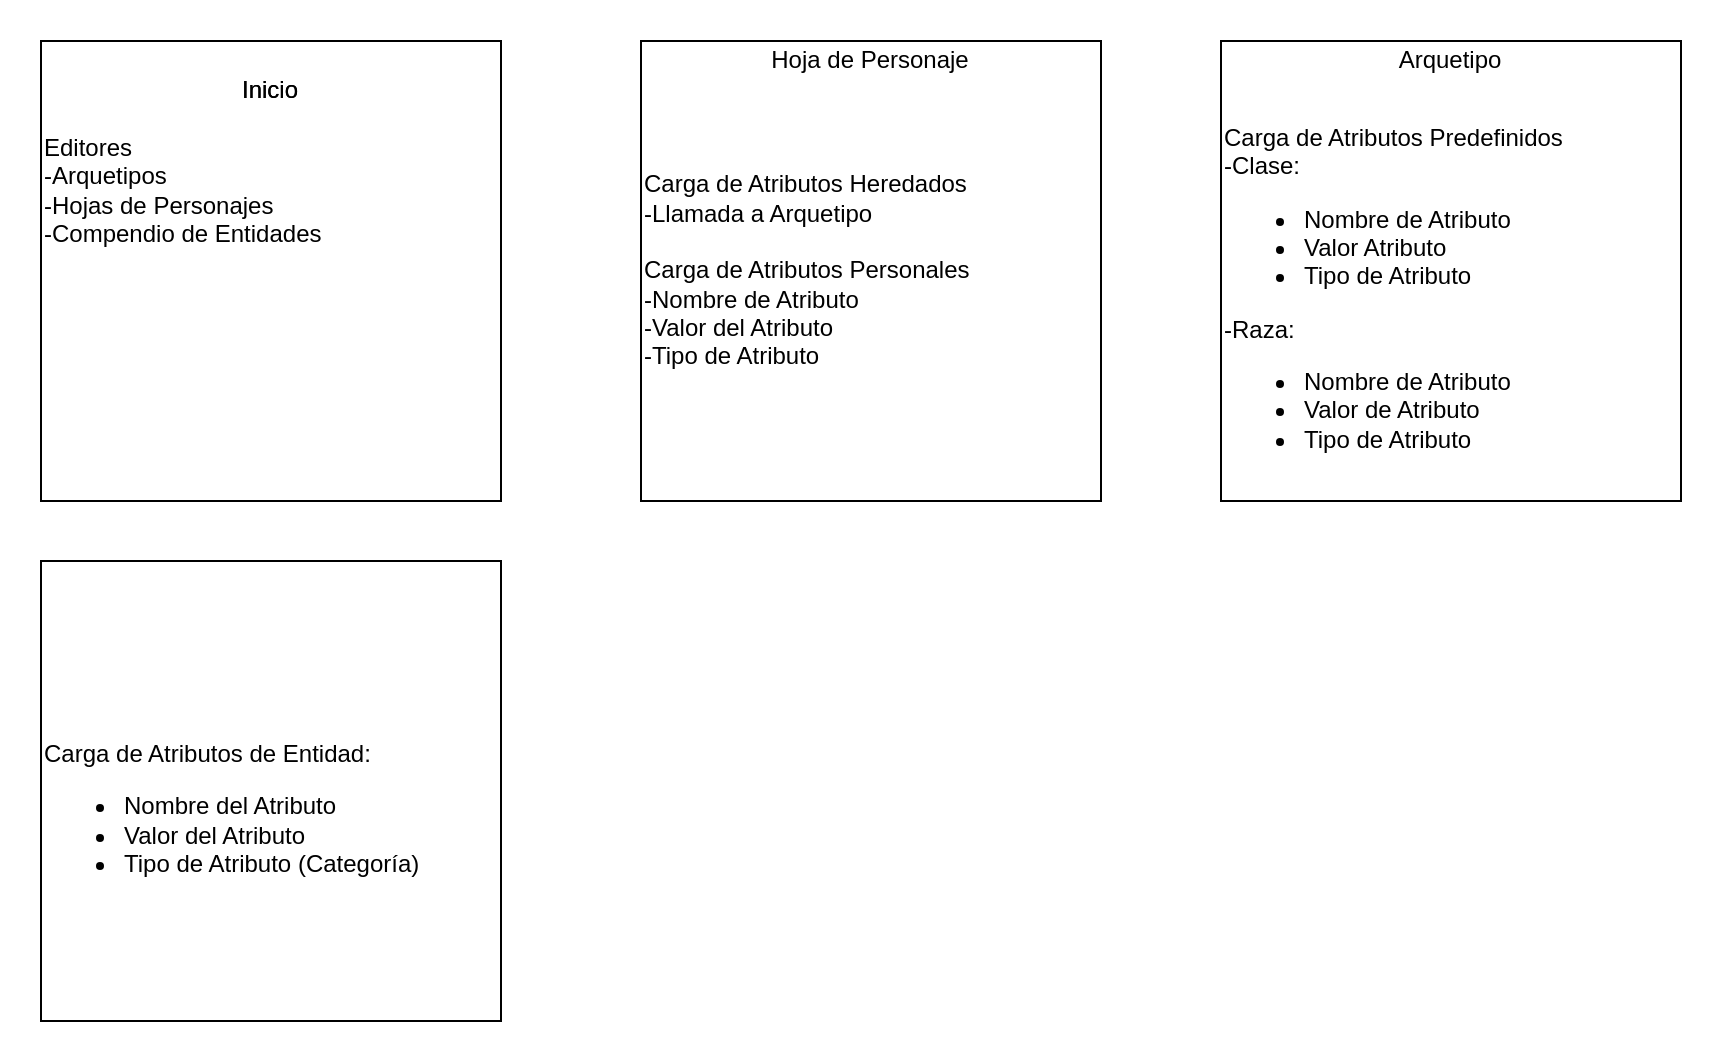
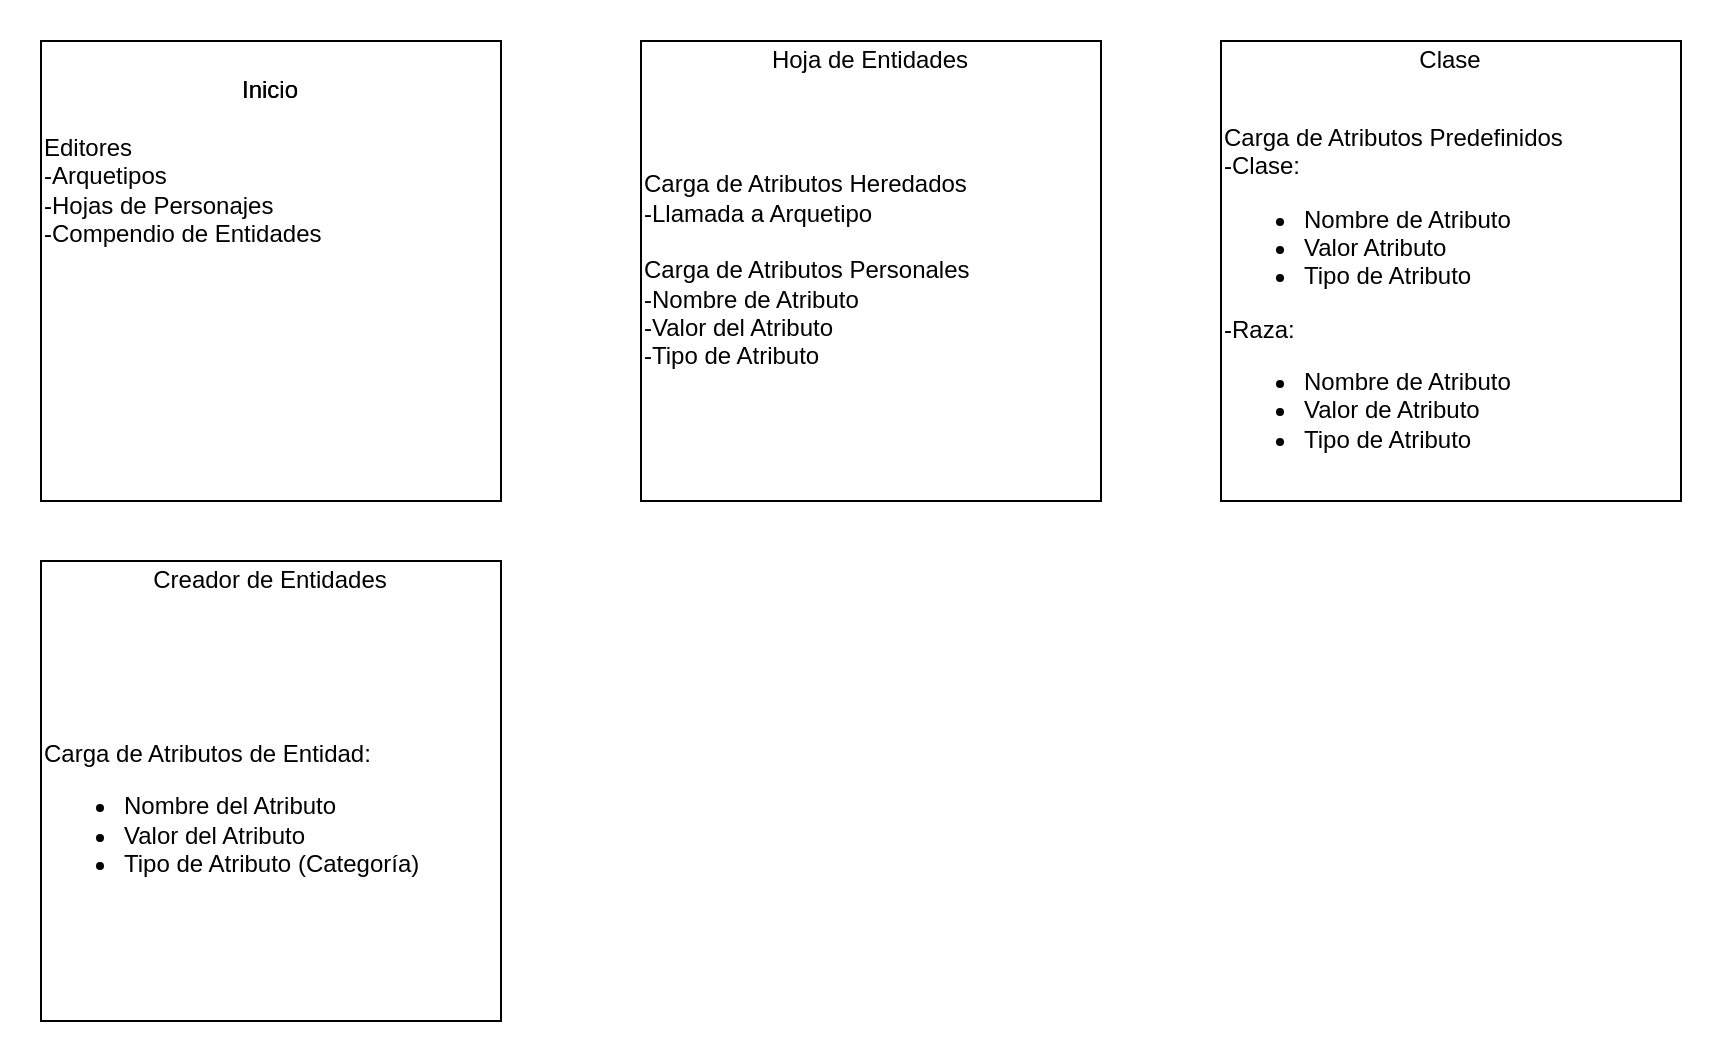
  <mxCell id="0" />
  <mxCell id="1" parent="0" />
  <mxCell id="2" value="" style="whiteSpace=wrap;html=1;aspect=fixed;align=left;" vertex="1" parent="1"><mxGeometry x="20" y="20" width="230" height="230" as="geometry" /></mxCell>
  <mxCell id="3" value="Inicio" style="text;html=1;strokeColor=none;fillColor=none;align=center;verticalAlign=middle;whiteSpace=wrap;rounded=0;" vertex="1" parent="1"><mxGeometry x="20" y="20" width="230" height="50" as="geometry" /></mxCell>
  <mxCell id="4" value="Inicio" style="text;html=1;strokeColor=none;fillColor=none;align=center;verticalAlign=middle;whiteSpace=wrap;rounded=0;" vertex="1" parent="1"><mxGeometry x="20" y="20" width="230" height="50" as="geometry" /></mxCell>
  <mxCell id="5" value="&lt;div&gt;Editores&lt;/div&gt;&lt;div&gt;-Arquetipos&lt;br&gt;&lt;/div&gt;&lt;div&gt;-Hojas de Personajes&lt;/div&gt;&lt;div&gt;-Compendio de Entidades&lt;br&gt;&lt;/div&gt;" style="text;html=1;strokeColor=none;fillColor=none;align=left;verticalAlign=middle;whiteSpace=wrap;rounded=0;" vertex="1" parent="1"><mxGeometry x="20" y="70" width="230" height="50" as="geometry" /></mxCell>
  <mxCell id="6" value="Text" style="text;html=1;strokeColor=none;fillColor=none;align=center;verticalAlign=middle;whiteSpace=wrap;rounded=0;" vertex="1" parent="1"><mxGeometry x="415" y="30" width="40" height="20" as="geometry" /></mxCell>
  <mxCell id="7" value="" style="whiteSpace=wrap;html=1;aspect=fixed;align=left;" vertex="1" parent="1"><mxGeometry x="320" y="20" width="230" height="230" as="geometry" /></mxCell>
- <mxCell id="8" value="Hoja de Personaje" style="text;html=1;strokeColor=none;fillColor=none;align=center;verticalAlign=middle;whiteSpace=wrap;rounded=0;" vertex="1" parent="1"><mxGeometry x="305" y="20" width="260" height="20" as="geometry" /></mxCell>
+ <mxCell id="8" value="Hoja de Entidades" style="text;html=1;strokeColor=none;fillColor=none;align=center;verticalAlign=middle;whiteSpace=wrap;rounded=0;" vertex="1" parent="1"><mxGeometry x="305" y="20" width="260" height="20" as="geometry" /></mxCell>
  <mxCell id="9" value="&lt;div&gt;Carga de Atributos Heredados&lt;/div&gt;&lt;div&gt;-Llamada a Arquetipo&lt;br&gt;&lt;/div&gt;&lt;div&gt;&lt;br&gt;&lt;/div&gt;&lt;div&gt;Carga de Atributos Personales&lt;br&gt;&lt;/div&gt;&lt;div&gt;-Nombre de Atributo&lt;/div&gt;&lt;div&gt;-Valor del Atributo&lt;/div&gt;&lt;div&gt;-Tipo de Atributo&lt;br&gt;&lt;/div&gt;" style="text;html=1;strokeColor=none;fillColor=none;align=left;verticalAlign=middle;whiteSpace=wrap;rounded=0;" vertex="1" parent="1"><mxGeometry x="320" y="20" width="230" height="230" as="geometry" /></mxCell>
  <mxCell id="10" value="" style="whiteSpace=wrap;html=1;aspect=fixed;align=left;" vertex="1" parent="1"><mxGeometry x="610" y="20" width="230" height="230" as="geometry" /></mxCell>
- <mxCell id="11" value="Arquetipo" style="text;html=1;strokeColor=none;fillColor=none;align=center;verticalAlign=middle;whiteSpace=wrap;rounded=0;" vertex="1" parent="1"><mxGeometry x="610" y="20" width="230" height="20" as="geometry" /></mxCell>
+ <mxCell id="11" value="Clase" style="text;html=1;strokeColor=none;fillColor=none;align=center;verticalAlign=middle;whiteSpace=wrap;rounded=0;" vertex="1" parent="1"><mxGeometry x="610" y="20" width="230" height="20" as="geometry" /></mxCell>
  <mxCell id="12" value="&lt;div&gt;Carga de Atributos Predefinidos&lt;/div&gt;&lt;div&gt;-Clase:&lt;/div&gt;&lt;div&gt;&lt;ul&gt;&lt;li&gt;Nombre de Atributo&lt;/li&gt;&lt;li&gt;Valor Atributo&lt;/li&gt;&lt;li&gt;Tipo de Atributo&lt;br&gt;&lt;/li&gt;&lt;/ul&gt;&lt;/div&gt;&lt;div&gt;-Raza:&lt;/div&gt;&lt;div&gt;&lt;ul&gt;&lt;li&gt;Nombre de Atributo&lt;/li&gt;&lt;li&gt;Valor de Atributo&lt;/li&gt;&lt;li&gt;Tipo de Atributo&lt;br&gt;&lt;/li&gt;&lt;/ul&gt;&lt;/div&gt;" style="text;html=1;strokeColor=none;fillColor=none;align=left;verticalAlign=middle;whiteSpace=wrap;rounded=0;" vertex="1" parent="1"><mxGeometry x="610" y="50" width="230" height="200" as="geometry" /></mxCell>
  <mxCell id="13" value="" style="whiteSpace=wrap;html=1;aspect=fixed;align=left;" vertex="1" parent="1"><mxGeometry x="20" y="280" width="230" height="230" as="geometry" /></mxCell>
+ <mxCell id="14" value="Creador de Entidades" style="text;html=1;strokeColor=none;fillColor=none;align=center;verticalAlign=middle;whiteSpace=wrap;rounded=0;" vertex="1" parent="1"><mxGeometry x="20" y="280" width="230" height="20" as="geometry" /></mxCell>
  <mxCell id="15" value="&lt;div&gt;Carga de Atributos de Entidad:&lt;/div&gt;&lt;div&gt;&lt;ul&gt;&lt;li&gt;Nombre del Atributo&lt;br&gt;&lt;/li&gt;&lt;li&gt;Valor del Atributo&lt;/li&gt;&lt;li&gt;Tipo de Atributo (Categoría)&lt;br&gt;&lt;/li&gt;&lt;/ul&gt;&lt;/div&gt;" style="text;html=1;strokeColor=none;fillColor=none;align=left;verticalAlign=middle;whiteSpace=wrap;rounded=0;" vertex="1" parent="1"><mxGeometry x="20" y="310" width="230" height="200" as="geometry" /></mxCell>
